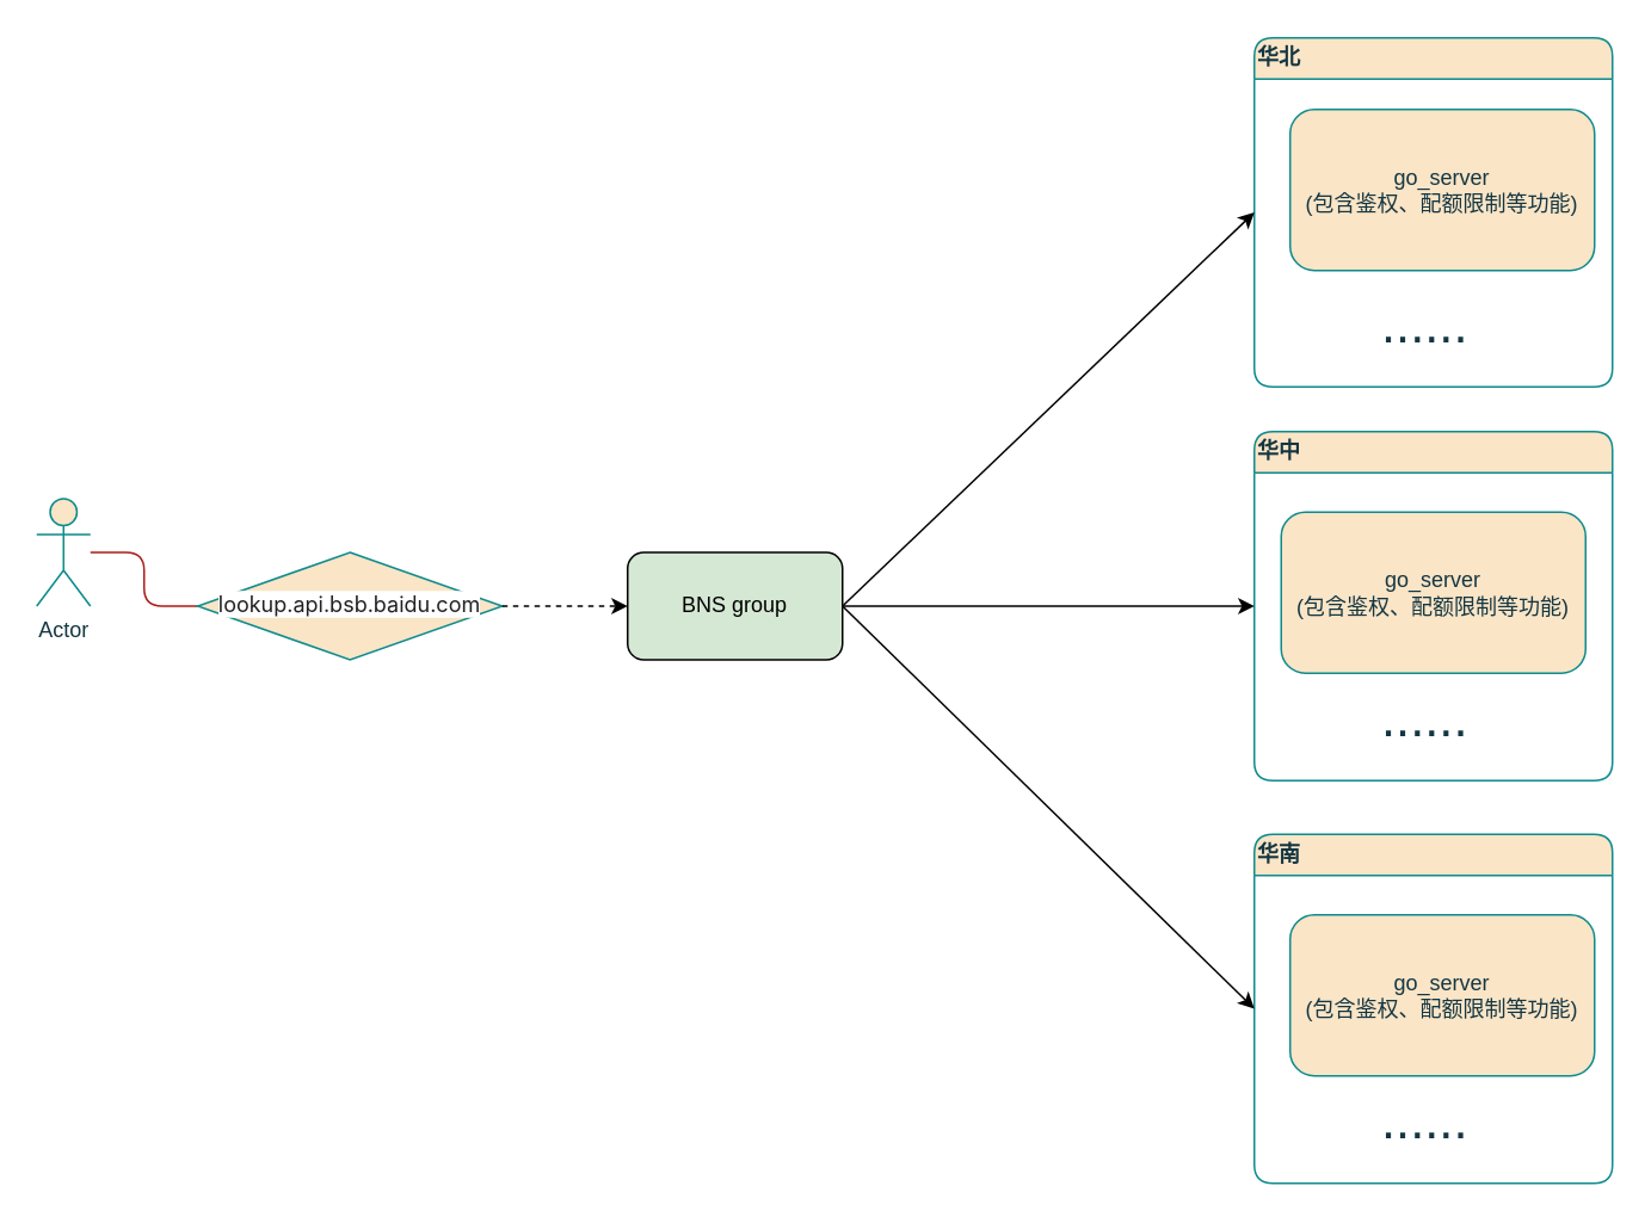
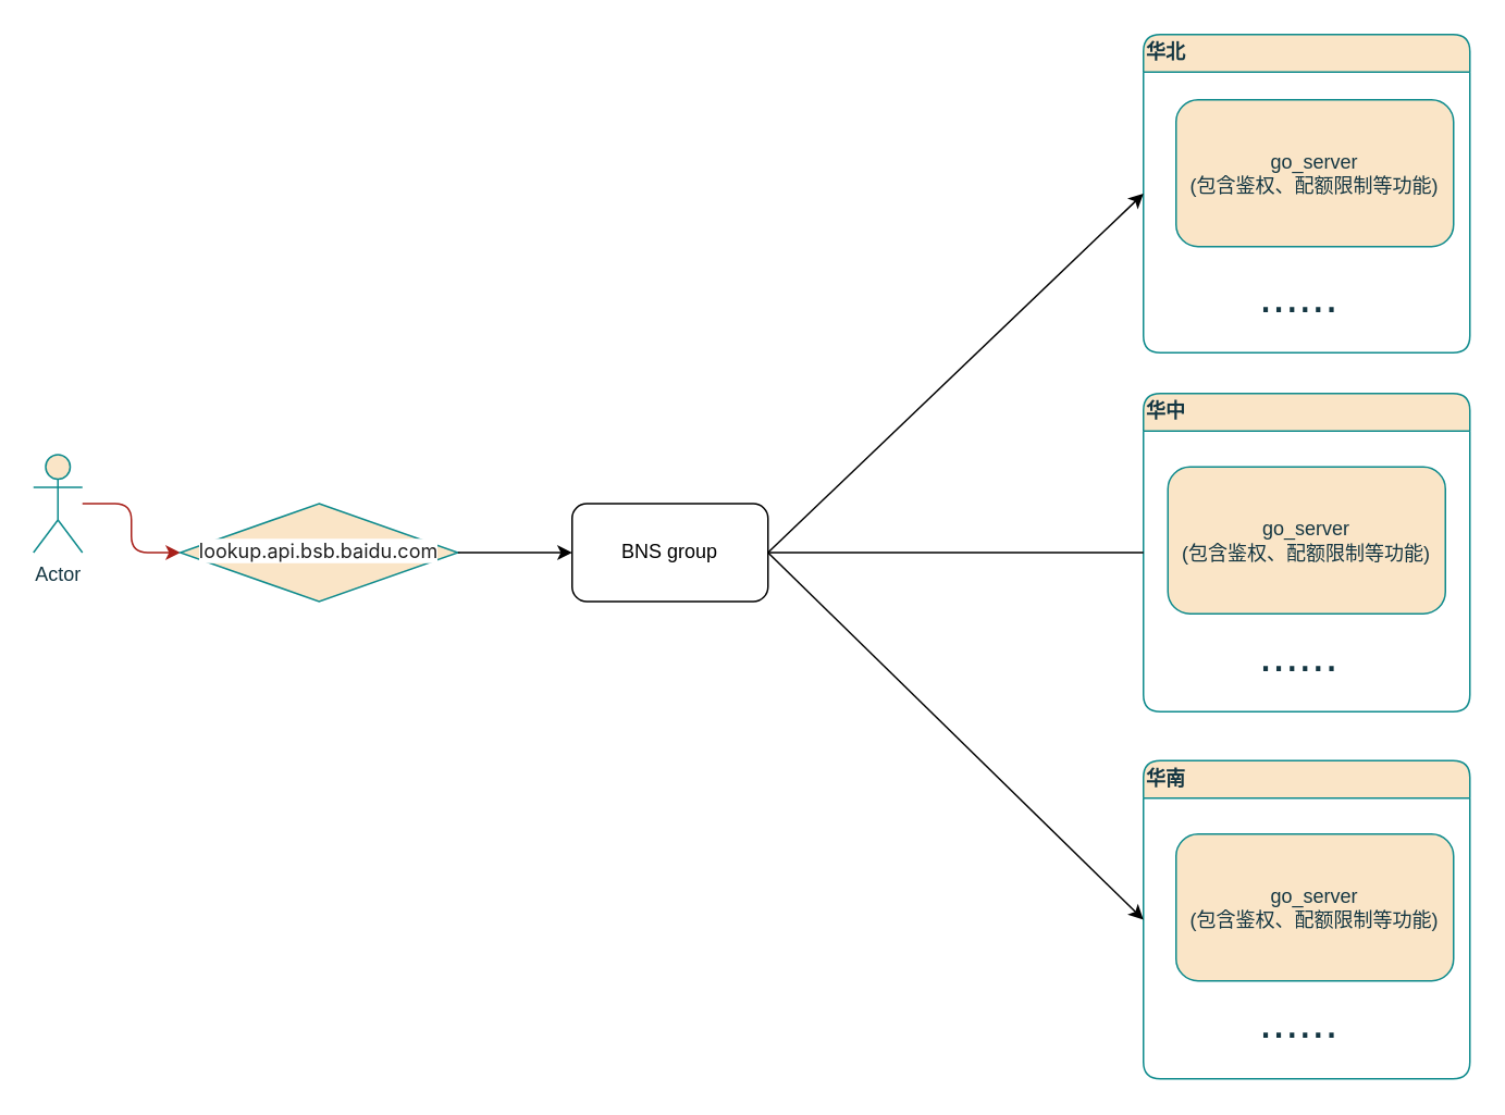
  <mxCell id="0" />
  <mxCell id="1" parent="0" />
- <mxCell id="2" style="edgeStyle=orthogonalEdgeStyle;rounded=1;orthogonalLoop=1;jettySize=auto;html=1;entryX=0;entryY=0.5;entryDx=0;entryDy=0;labelBackgroundColor=none;strokeColor=#A8201A;fontColor=default;endArrow=none;" edge="1" parent="1" source="3" target="4"><mxGeometry relative="1" as="geometry" /></mxCell>
+ <mxCell id="2" style="edgeStyle=orthogonalEdgeStyle;rounded=1;orthogonalLoop=1;jettySize=auto;html=1;entryX=0;entryY=0.5;entryDx=0;entryDy=0;labelBackgroundColor=none;strokeColor=#A8201A;fontColor=default;" edge="1" parent="1" source="3" target="4"><mxGeometry relative="1" as="geometry" /></mxCell>
  <mxCell id="3" value="Actor" style="shape=umlActor;verticalLabelPosition=bottom;verticalAlign=top;html=1;outlineConnect=0;rounded=1;labelBackgroundColor=none;fillColor=#FAE5C7;strokeColor=#0F8B8D;fontColor=#143642;" vertex="1" parent="1"><mxGeometry x="20" y="278" width="30" height="60" as="geometry" /></mxCell>
  <mxCell id="4" value="&lt;span style=&quot;color: rgb(33, 33, 33); font-family: Inter, system-ui, -apple-system, &amp;quot;system-ui&amp;quot;, &amp;quot;Segoe UI&amp;quot;, Roboto, Oxygen, Ubuntu, Cantarell, &amp;quot;Fira Sans&amp;quot;, &amp;quot;Droid Sans&amp;quot;, Helvetica, Arial, sans-serif; text-align: left; white-space-collapse: preserve; background-color: rgb(255, 255, 255);&quot;&gt;lookup.api.bsb.baidu.com&lt;/span&gt;" style="rhombus;whiteSpace=wrap;html=1;labelBackgroundColor=none;fillColor=#FAE5C7;strokeColor=#0F8B8D;fontColor=#143642;" vertex="1" parent="1"><mxGeometry x="110" y="308" width="170" height="60" as="geometry" /></mxCell>
  <mxCell id="5" value="华北&amp;nbsp;" style="swimlane;whiteSpace=wrap;html=1;align=left;rounded=1;labelBackgroundColor=none;fillColor=#FAE5C7;strokeColor=#0F8B8D;fontColor=#143642;" vertex="1" parent="1"><mxGeometry x="700" y="20.5" width="200" height="195" as="geometry"><mxRectangle x="640" y="90" width="130" height="30" as="alternateBounds" /></mxGeometry></mxCell>
  <mxCell id="6" value="go_server&lt;div&gt;(包含鉴权、配额限制等功能)&lt;/div&gt;" style="rounded=1;whiteSpace=wrap;html=1;labelBackgroundColor=none;fillColor=#FAE5C7;strokeColor=#0F8B8D;fontColor=#143642;" vertex="1" parent="5"><mxGeometry x="20" y="40" width="170" height="90" as="geometry" /></mxCell>
  <mxCell id="7" value="&lt;font style=&quot;font-size: 29px;&quot;&gt;......&lt;/font&gt;" style="text;html=1;align=center;verticalAlign=middle;resizable=0;points=[];autosize=1;strokeColor=none;fillColor=none;fontColor=#143642;" vertex="1" parent="5"><mxGeometry x="60" y="135" width="70" height="50" as="geometry" /></mxCell>
  <mxCell id="8" value="华中" style="swimlane;whiteSpace=wrap;html=1;align=left;rounded=1;labelBackgroundColor=none;fillColor=#FAE5C7;strokeColor=#0F8B8D;fontColor=#143642;" vertex="1" parent="1"><mxGeometry x="700" y="240.5" width="200" height="195" as="geometry"><mxRectangle x="640" y="90" width="130" height="30" as="alternateBounds" /></mxGeometry></mxCell>
  <mxCell id="9" value="&lt;font style=&quot;font-size: 29px;&quot;&gt;......&lt;/font&gt;" style="text;html=1;align=center;verticalAlign=middle;resizable=0;points=[];autosize=1;strokeColor=none;fillColor=none;fontColor=#143642;" vertex="1" parent="8"><mxGeometry x="60" y="135" width="70" height="50" as="geometry" /></mxCell>
  <mxCell id="10" value="go_server&lt;div&gt;(包含鉴权、配额限制等功能)&lt;/div&gt;" style="rounded=1;whiteSpace=wrap;html=1;labelBackgroundColor=none;fillColor=#FAE5C7;strokeColor=#0F8B8D;fontColor=#143642;" vertex="1" parent="8"><mxGeometry x="15" y="45" width="170" height="90" as="geometry" /></mxCell>
  <mxCell id="11" value="华南" style="swimlane;whiteSpace=wrap;html=1;align=left;rounded=1;labelBackgroundColor=none;fillColor=#FAE5C7;strokeColor=#0F8B8D;fontColor=#143642;" vertex="1" parent="1"><mxGeometry x="700" y="465.5" width="200" height="195" as="geometry"><mxRectangle x="640" y="90" width="130" height="30" as="alternateBounds" /></mxGeometry></mxCell>
  <mxCell id="12" value="&lt;font style=&quot;font-size: 29px;&quot;&gt;......&lt;/font&gt;" style="text;html=1;align=center;verticalAlign=middle;resizable=0;points=[];autosize=1;strokeColor=none;fillColor=none;fontColor=#143642;" vertex="1" parent="11"><mxGeometry x="60" y="135" width="70" height="50" as="geometry" /></mxCell>
  <mxCell id="13" value="go_server&lt;div&gt;(包含鉴权、配额限制等功能)&lt;/div&gt;" style="rounded=1;whiteSpace=wrap;html=1;labelBackgroundColor=none;fillColor=#FAE5C7;strokeColor=#0F8B8D;fontColor=#143642;" vertex="1" parent="11"><mxGeometry x="20" y="45" width="170" height="90" as="geometry" /></mxCell>
- <mxCell id="14" value="BNS group" style="rounded=1;whiteSpace=wrap;html=1;fillColor=#d5e8d4;" vertex="1" parent="1"><mxGeometry x="350" y="308" width="120" height="60" as="geometry" /></mxCell>
- <mxCell id="15" value="" style="endArrow=classic;html=1;rounded=0;exitX=1;exitY=0.5;exitDx=0;exitDy=0;entryX=0;entryY=0.5;entryDx=0;entryDy=0;dashed=1;" edge="1" parent="1" source="4" target="14"><mxGeometry width="50" height="50" relative="1" as="geometry"><mxPoint x="410" y="538" as="sourcePoint" /><mxPoint x="460" y="488" as="targetPoint" /></mxGeometry></mxCell>
+ <mxCell id="14" value="BNS group" style="rounded=1;whiteSpace=wrap;html=1;" vertex="1" parent="1"><mxGeometry x="350" y="308" width="120" height="60" as="geometry" /></mxCell>
+ <mxCell id="15" value="" style="endArrow=classic;html=1;rounded=0;exitX=1;exitY=0.5;exitDx=0;exitDy=0;entryX=0;entryY=0.5;entryDx=0;entryDy=0;" edge="1" parent="1" source="4" target="14"><mxGeometry width="50" height="50" relative="1" as="geometry"><mxPoint x="410" y="538" as="sourcePoint" /><mxPoint x="460" y="488" as="targetPoint" /></mxGeometry></mxCell>
  <mxCell id="16" value="" style="endArrow=classic;html=1;rounded=0;exitX=1;exitY=0.5;exitDx=0;exitDy=0;entryX=0;entryY=0.5;entryDx=0;entryDy=0;" edge="1" parent="1" source="14" target="5"><mxGeometry width="50" height="50" relative="1" as="geometry"><mxPoint x="130" y="488" as="sourcePoint" /><mxPoint x="180" y="438" as="targetPoint" /></mxGeometry></mxCell>
- <mxCell id="17" value="" style="endArrow=classic;html=1;rounded=0;exitX=1;exitY=0.5;exitDx=0;exitDy=0;entryX=0;entryY=0.5;entryDx=0;entryDy=0;" edge="1" parent="1" source="14" target="8"><mxGeometry width="50" height="50" relative="1" as="geometry"><mxPoint x="480" y="348" as="sourcePoint" /><mxPoint x="710" y="128" as="targetPoint" /></mxGeometry></mxCell>
+ <mxCell id="17" value="" style="endArrow=none;html=1;rounded=0;exitX=1;exitY=0.5;exitDx=0;exitDy=0;entryX=0;entryY=0.5;entryDx=0;entryDy=0;" edge="1" parent="1" source="14" target="8"><mxGeometry width="50" height="50" relative="1" as="geometry"><mxPoint x="480" y="348" as="sourcePoint" /><mxPoint x="710" y="128" as="targetPoint" /></mxGeometry></mxCell>
  <mxCell id="18" value="" style="endArrow=classic;html=1;rounded=0;entryX=0;entryY=0.5;entryDx=0;entryDy=0;" edge="1" parent="1" target="11"><mxGeometry width="50" height="50" relative="1" as="geometry"><mxPoint x="470" y="338" as="sourcePoint" /><mxPoint x="720" y="138" as="targetPoint" /></mxGeometry></mxCell>
